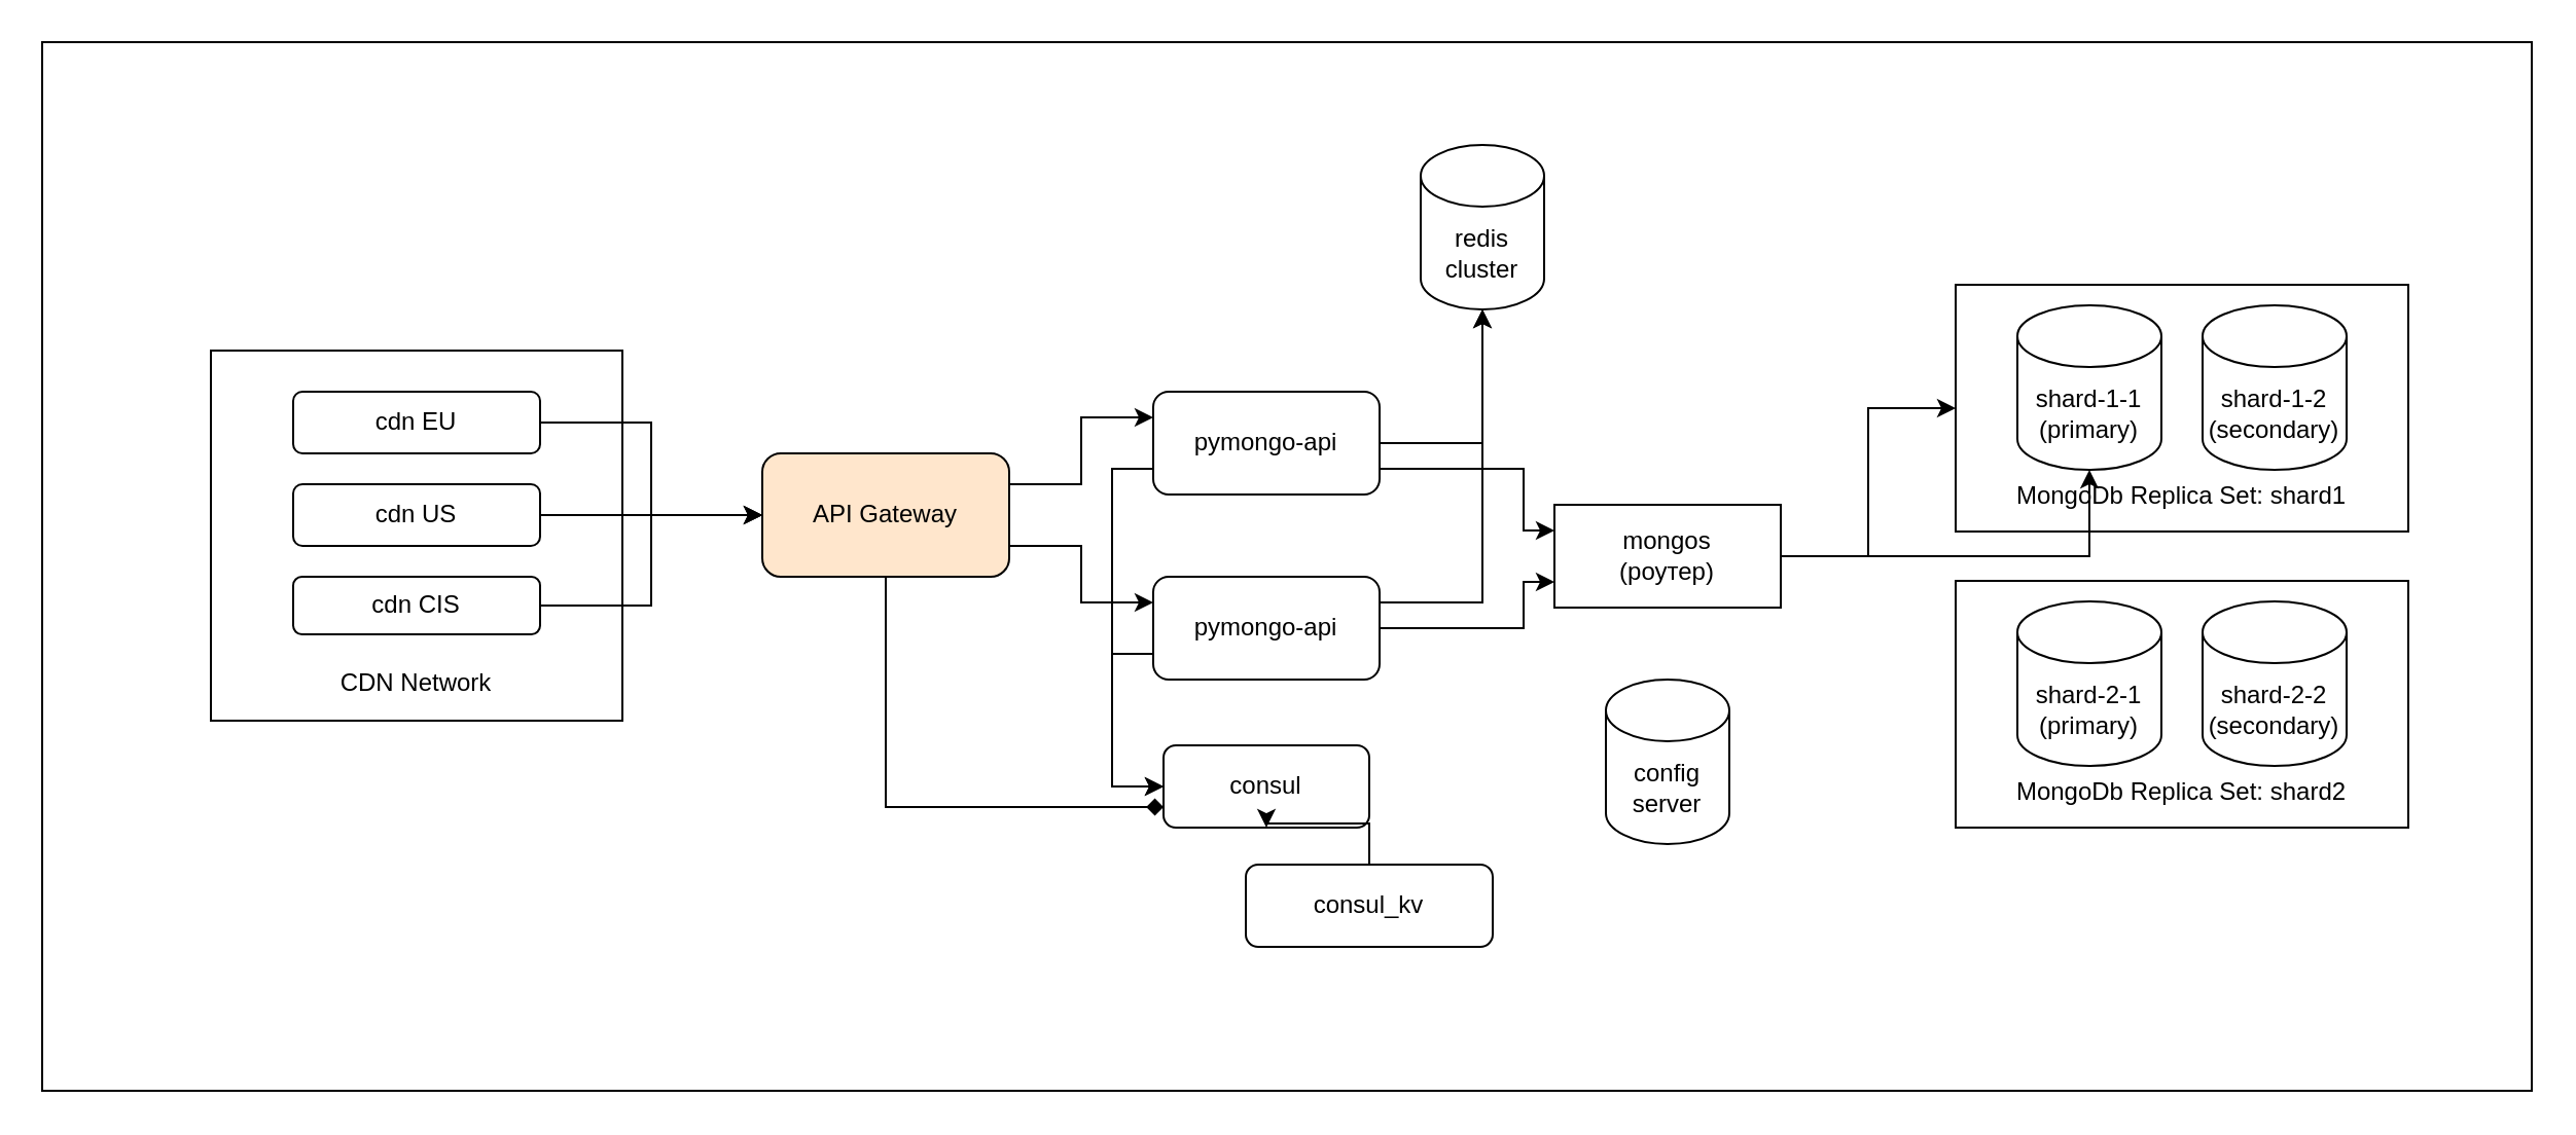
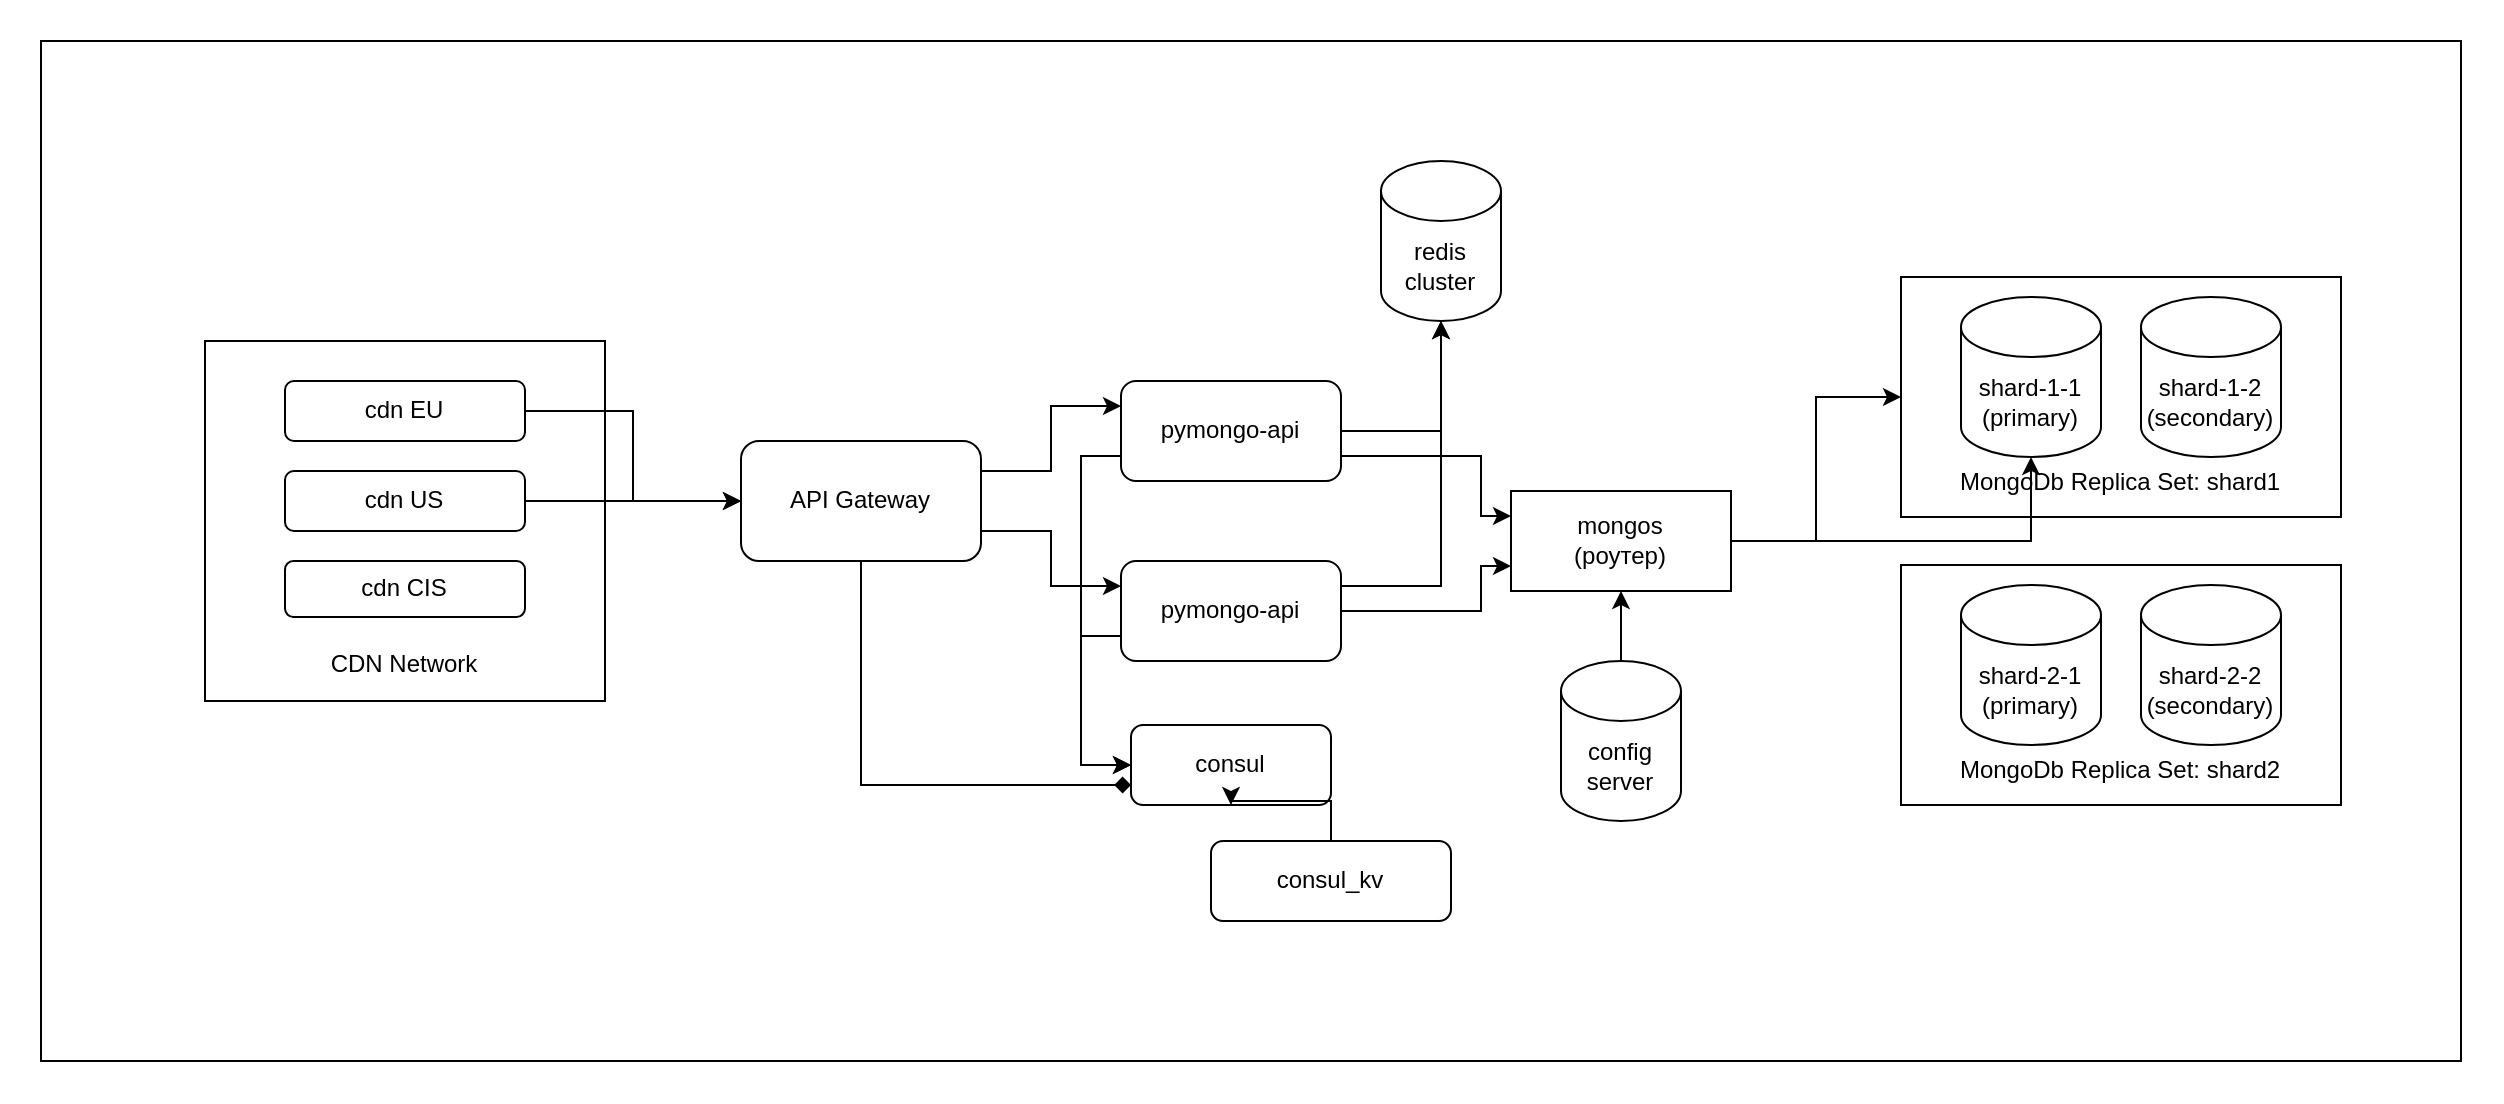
  <mxCell id="0" />
  <mxCell id="1" parent="0" />
  <mxCell id="2" value="" style="edgeStyle=orthogonalEdgeStyle;rounded=0;orthogonalLoop=1;jettySize=auto;html=1;" parent="1" source="5" target="18" edge="1"><mxGeometry relative="1" as="geometry" /></mxCell>
  <mxCell id="3" style="edgeStyle=orthogonalEdgeStyle;rounded=0;orthogonalLoop=1;jettySize=auto;html=1;exitX=1;exitY=0.75;exitDx=0;exitDy=0;entryX=0;entryY=0.25;entryDx=0;entryDy=0;" parent="1" source="5" target="8" edge="1"><mxGeometry relative="1" as="geometry"><Array as="points"><mxPoint x="740" y="228" /><mxPoint x="740" y="258" /></Array></mxGeometry></mxCell>
  <mxCell id="4" style="edgeStyle=orthogonalEdgeStyle;rounded=0;orthogonalLoop=1;jettySize=auto;html=1;exitX=0;exitY=0.75;exitDx=0;exitDy=0;entryX=0;entryY=0.5;entryDx=0;entryDy=0;" parent="1" source="5" target="23" edge="1"><mxGeometry relative="1" as="geometry" /></mxCell>
  <mxCell id="5" value="pymongo-api" style="rounded=1;whiteSpace=wrap;html=1;" parent="1" vertex="1"><mxGeometry x="560" y="190" width="110" height="50" as="geometry" /></mxCell>
  <mxCell id="6" value="" style="edgeStyle=orthogonalEdgeStyle;rounded=0;orthogonalLoop=1;jettySize=auto;html=1;entryX=0;entryY=0.5;entryDx=0;entryDy=0;" parent="1" source="8" target="12" edge="1"><mxGeometry relative="1" as="geometry"><mxPoint x="890" y="210" as="targetPoint" /></mxGeometry></mxCell>
  <mxCell id="7" style="edgeStyle=orthogonalEdgeStyle;rounded=0;orthogonalLoop=1;jettySize=auto;html=1;exitX=1;exitY=0.5;exitDx=0;exitDy=0;" parent="1" source="8" target="13" edge="1"><mxGeometry relative="1" as="geometry" /></mxCell>
  <mxCell id="8" value="mongos&lt;br&gt;(роутер)" style="rounded=0;whiteSpace=wrap;html=1;" parent="1" vertex="1"><mxGeometry x="755" y="245" width="110" height="50" as="geometry" /></mxCell>
+ <mxCell id="9" value="" style="edgeStyle=orthogonalEdgeStyle;rounded=0;orthogonalLoop=1;jettySize=auto;html=1;" parent="1" source="10" target="8" edge="1"><mxGeometry relative="1" as="geometry" /></mxCell>
  <mxCell id="10" value="config&lt;br&gt;server" style="shape=cylinder3;whiteSpace=wrap;html=1;boundedLbl=1;backgroundOutline=1;size=15;" parent="1" vertex="1"><mxGeometry x="780" y="330" width="60" height="80" as="geometry" /></mxCell>
  <mxCell id="11" value="" style="rounded=0;whiteSpace=wrap;html=1;fillColor=none;" parent="1" vertex="1"><mxGeometry x="20" y="20" width="1210" height="510" as="geometry" /></mxCell>
  <mxCell id="12" value="&lt;div&gt;&lt;br&gt;&lt;/div&gt;&lt;div&gt;&lt;br&gt;&lt;/div&gt;&lt;div&gt;&lt;br&gt;&lt;/div&gt;&lt;div&gt;&lt;br&gt;&lt;/div&gt;&lt;div style=&quot;text-align: left;&quot;&gt;&lt;span style=&quot;background-color: transparent; color: light-dark(rgb(0, 0, 0), rgb(255, 255, 255));&quot;&gt;&lt;br&gt;&lt;/span&gt;&lt;/div&gt;&lt;div style=&quot;text-align: left;&quot;&gt;&lt;span style=&quot;background-color: transparent; color: light-dark(rgb(0, 0, 0), rgb(255, 255, 255));&quot;&gt;&lt;br&gt;&lt;/span&gt;&lt;/div&gt;&lt;div style=&quot;text-align: left;&quot;&gt;&lt;span style=&quot;background-color: transparent; color: light-dark(rgb(0, 0, 0), rgb(255, 255, 255));&quot;&gt;MongoDb Replica Set: shard1&lt;/span&gt;&lt;/div&gt;" style="rounded=0;whiteSpace=wrap;html=1;fillColor=none;" parent="1" vertex="1"><mxGeometry x="950" y="138" width="220" height="120" as="geometry" /></mxCell>
  <mxCell id="13" value="shard-1-1&lt;br&gt;(primary)" style="shape=cylinder3;whiteSpace=wrap;html=1;boundedLbl=1;backgroundOutline=1;size=15;" parent="1" vertex="1"><mxGeometry x="980" y="148" width="70" height="80" as="geometry" /></mxCell>
  <mxCell id="14" value="shard-1-2&lt;br&gt;(secondary)" style="shape=cylinder3;whiteSpace=wrap;html=1;boundedLbl=1;backgroundOutline=1;size=15;" parent="1" vertex="1"><mxGeometry x="1070" y="148" width="70" height="80" as="geometry" /></mxCell>
  <mxCell id="15" value="&lt;div&gt;&lt;br&gt;&lt;/div&gt;&lt;div&gt;&lt;br&gt;&lt;/div&gt;&lt;div&gt;&lt;br&gt;&lt;/div&gt;&lt;div&gt;&lt;br&gt;&lt;/div&gt;&lt;div style=&quot;text-align: left;&quot;&gt;&lt;span style=&quot;background-color: transparent; color: light-dark(rgb(0, 0, 0), rgb(255, 255, 255));&quot;&gt;&lt;br&gt;&lt;/span&gt;&lt;/div&gt;&lt;div style=&quot;text-align: left;&quot;&gt;&lt;span style=&quot;background-color: transparent; color: light-dark(rgb(0, 0, 0), rgb(255, 255, 255));&quot;&gt;&lt;br&gt;&lt;/span&gt;&lt;/div&gt;&lt;div style=&quot;text-align: left;&quot;&gt;&lt;span style=&quot;background-color: transparent; color: light-dark(rgb(0, 0, 0), rgb(255, 255, 255));&quot;&gt;MongoDb Replica Set: shard2&lt;/span&gt;&lt;/div&gt;" style="rounded=0;whiteSpace=wrap;html=1;fillColor=none;" parent="1" vertex="1"><mxGeometry x="950" y="282" width="220" height="120" as="geometry" /></mxCell>
  <mxCell id="16" value="shard-2-1&lt;br&gt;(primary)" style="shape=cylinder3;whiteSpace=wrap;html=1;boundedLbl=1;backgroundOutline=1;size=15;" parent="1" vertex="1"><mxGeometry x="980" y="292" width="70" height="80" as="geometry" /></mxCell>
  <mxCell id="17" value="shard-2-2&lt;br&gt;(secondary)" style="shape=cylinder3;whiteSpace=wrap;html=1;boundedLbl=1;backgroundOutline=1;size=15;" parent="1" vertex="1"><mxGeometry x="1070" y="292" width="70" height="80" as="geometry" /></mxCell>
- <mxCell id="18" value="redis&lt;div&gt;cluster&lt;/div&gt;" style="shape=cylinder3;whiteSpace=wrap;html=1;boundedLbl=1;backgroundOutline=1;size=15;" parent="1" vertex="1"><mxGeometry x="690" y="70" width="60" height="80" as="geometry" /></mxCell>
+ <mxCell id="18" value="redis&lt;div&gt;cluster&lt;/div&gt;" style="shape=cylinder3;whiteSpace=wrap;html=1;boundedLbl=1;backgroundOutline=1;size=15;" parent="1" vertex="1"><mxGeometry x="690" y="80" width="60" height="80" as="geometry" /></mxCell>
  <mxCell id="19" value="" style="edgeStyle=orthogonalEdgeStyle;rounded=0;orthogonalLoop=1;jettySize=auto;html=1;entryX=0;entryY=0.75;entryDx=0;entryDy=0;" parent="1" source="22" target="8" edge="1"><mxGeometry relative="1" as="geometry"><Array as="points"><mxPoint x="740" y="305" /><mxPoint x="740" y="283" /></Array></mxGeometry></mxCell>
  <mxCell id="20" style="edgeStyle=orthogonalEdgeStyle;rounded=0;orthogonalLoop=1;jettySize=auto;html=1;exitX=0;exitY=0.75;exitDx=0;exitDy=0;entryX=0;entryY=0.5;entryDx=0;entryDy=0;" parent="1" source="22" target="23" edge="1"><mxGeometry relative="1" as="geometry" /></mxCell>
  <mxCell id="21" style="edgeStyle=orthogonalEdgeStyle;rounded=0;orthogonalLoop=1;jettySize=auto;html=1;exitX=1;exitY=0.25;exitDx=0;exitDy=0;entryX=0.5;entryY=1;entryDx=0;entryDy=0;entryPerimeter=0;" parent="1" source="22" target="18" edge="1"><mxGeometry relative="1" as="geometry"><mxPoint x="700" y="260" as="targetPoint" /></mxGeometry></mxCell>
  <mxCell id="22" value="pymongo-api" style="rounded=1;whiteSpace=wrap;html=1;" parent="1" vertex="1"><mxGeometry x="560" y="280" width="110" height="50" as="geometry" /></mxCell>
  <mxCell id="23" value="consul" style="rounded=1;whiteSpace=wrap;html=1;" parent="1" vertex="1"><mxGeometry x="565" y="362" width="100" height="40" as="geometry" /></mxCell>
  <mxCell id="24" value="" style="edgeStyle=orthogonalEdgeStyle;rounded=0;orthogonalLoop=1;jettySize=auto;html=1;" parent="1" source="25" target="23" edge="1"><mxGeometry relative="1" as="geometry" /></mxCell>
  <mxCell id="25" value="consul_kv" style="rounded=1;whiteSpace=wrap;html=1;" parent="1" vertex="1"><mxGeometry x="605" y="420" width="120" height="40" as="geometry" /></mxCell>
  <mxCell id="26" style="edgeStyle=orthogonalEdgeStyle;rounded=0;orthogonalLoop=1;jettySize=auto;html=1;exitX=1;exitY=0.25;exitDx=0;exitDy=0;entryX=0;entryY=0.25;entryDx=0;entryDy=0;" parent="1" source="29" target="5" edge="1"><mxGeometry relative="1" as="geometry" /></mxCell>
  <mxCell id="27" style="edgeStyle=orthogonalEdgeStyle;rounded=0;orthogonalLoop=1;jettySize=auto;html=1;exitX=1;exitY=0.75;exitDx=0;exitDy=0;entryX=0;entryY=0.25;entryDx=0;entryDy=0;" parent="1" source="29" target="22" edge="1"><mxGeometry relative="1" as="geometry" /></mxCell>
  <mxCell id="28" style="edgeStyle=orthogonalEdgeStyle;rounded=0;orthogonalLoop=1;jettySize=auto;html=1;exitX=0.5;exitY=1;exitDx=0;exitDy=0;entryX=0;entryY=0.75;entryDx=0;entryDy=0;endArrow=diamond;" parent="1" source="29" target="23" edge="1"><mxGeometry relative="1" as="geometry" /></mxCell>
- <mxCell id="29" value="API Gateway" style="rounded=1;whiteSpace=wrap;html=1;fillColor=#ffe6cc;" parent="1" vertex="1"><mxGeometry x="370" y="220" width="120" height="60" as="geometry" /></mxCell>
+ <mxCell id="29" value="API Gateway" style="rounded=1;whiteSpace=wrap;html=1;" parent="1" vertex="1"><mxGeometry x="370" y="220" width="120" height="60" as="geometry" /></mxCell>
  <mxCell id="30" value="&lt;div&gt;&lt;br&gt;&lt;/div&gt;&lt;div&gt;&lt;br&gt;&lt;/div&gt;&lt;div&gt;&lt;br&gt;&lt;/div&gt;&lt;div&gt;&lt;br&gt;&lt;/div&gt;&lt;div&gt;&lt;br&gt;&lt;/div&gt;&lt;div&gt;&lt;br&gt;&lt;/div&gt;&lt;div&gt;&lt;br&gt;&lt;/div&gt;&lt;div&gt;&lt;br&gt;&lt;/div&gt;&lt;div&gt;&lt;br&gt;&lt;/div&gt;&lt;div&gt;&lt;br&gt;&lt;/div&gt;&lt;div&gt;&lt;span style=&quot;background-color: transparent; color: light-dark(rgb(0, 0, 0), rgb(255, 255, 255));&quot;&gt;CDN Network&lt;/span&gt;&lt;/div&gt;" style="rounded=0;whiteSpace=wrap;html=1;" vertex="1" parent="1"><mxGeometry x="102" y="170" width="200" height="180" as="geometry" /></mxCell>
  <mxCell id="31" style="edgeStyle=orthogonalEdgeStyle;rounded=0;orthogonalLoop=1;jettySize=auto;html=1;exitX=1;exitY=0.5;exitDx=0;exitDy=0;entryX=0;entryY=0.5;entryDx=0;entryDy=0;" edge="1" parent="1" source="32" target="29"><mxGeometry relative="1" as="geometry" /></mxCell>
  <mxCell id="32" value="cdn EU" style="rounded=1;whiteSpace=wrap;html=1;" vertex="1" parent="1"><mxGeometry x="142" y="190" width="120" height="30" as="geometry" /></mxCell>
  <mxCell id="33" style="edgeStyle=orthogonalEdgeStyle;rounded=0;orthogonalLoop=1;jettySize=auto;html=1;exitX=1;exitY=0.5;exitDx=0;exitDy=0;entryX=0;entryY=0.5;entryDx=0;entryDy=0;" edge="1" parent="1" source="34" target="29"><mxGeometry relative="1" as="geometry" /></mxCell>
  <mxCell id="34" value="cdn US" style="rounded=1;whiteSpace=wrap;html=1;" vertex="1" parent="1"><mxGeometry x="142" y="235" width="120" height="30" as="geometry" /></mxCell>
- <mxCell id="35" style="edgeStyle=orthogonalEdgeStyle;rounded=0;orthogonalLoop=1;jettySize=auto;html=1;exitX=1;exitY=0.5;exitDx=0;exitDy=0;entryX=0;entryY=0.5;entryDx=0;entryDy=0;" edge="1" parent="1" source="36" target="29"><mxGeometry relative="1" as="geometry" /></mxCell>
  <mxCell id="36" value="cdn CIS" style="rounded=1;whiteSpace=wrap;html=1;" vertex="1" parent="1"><mxGeometry x="142" y="280" width="120" height="28" as="geometry" /></mxCell>
